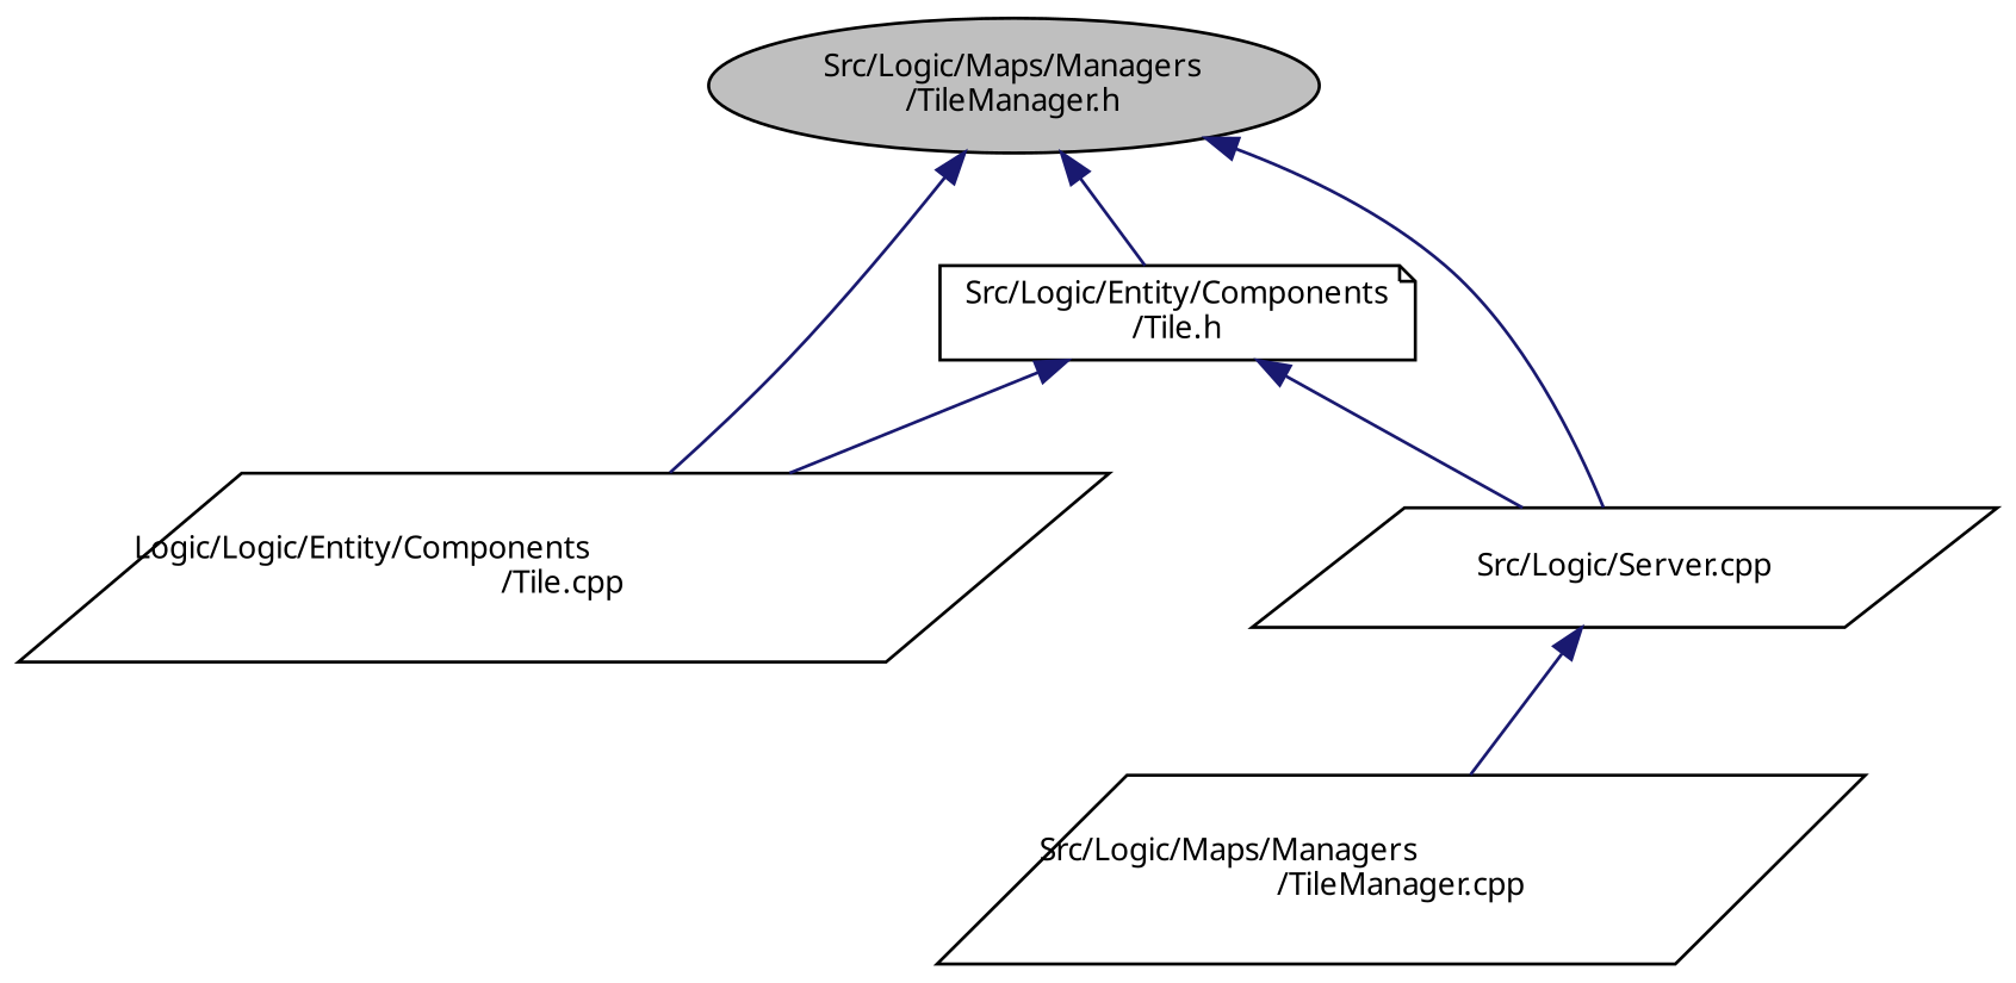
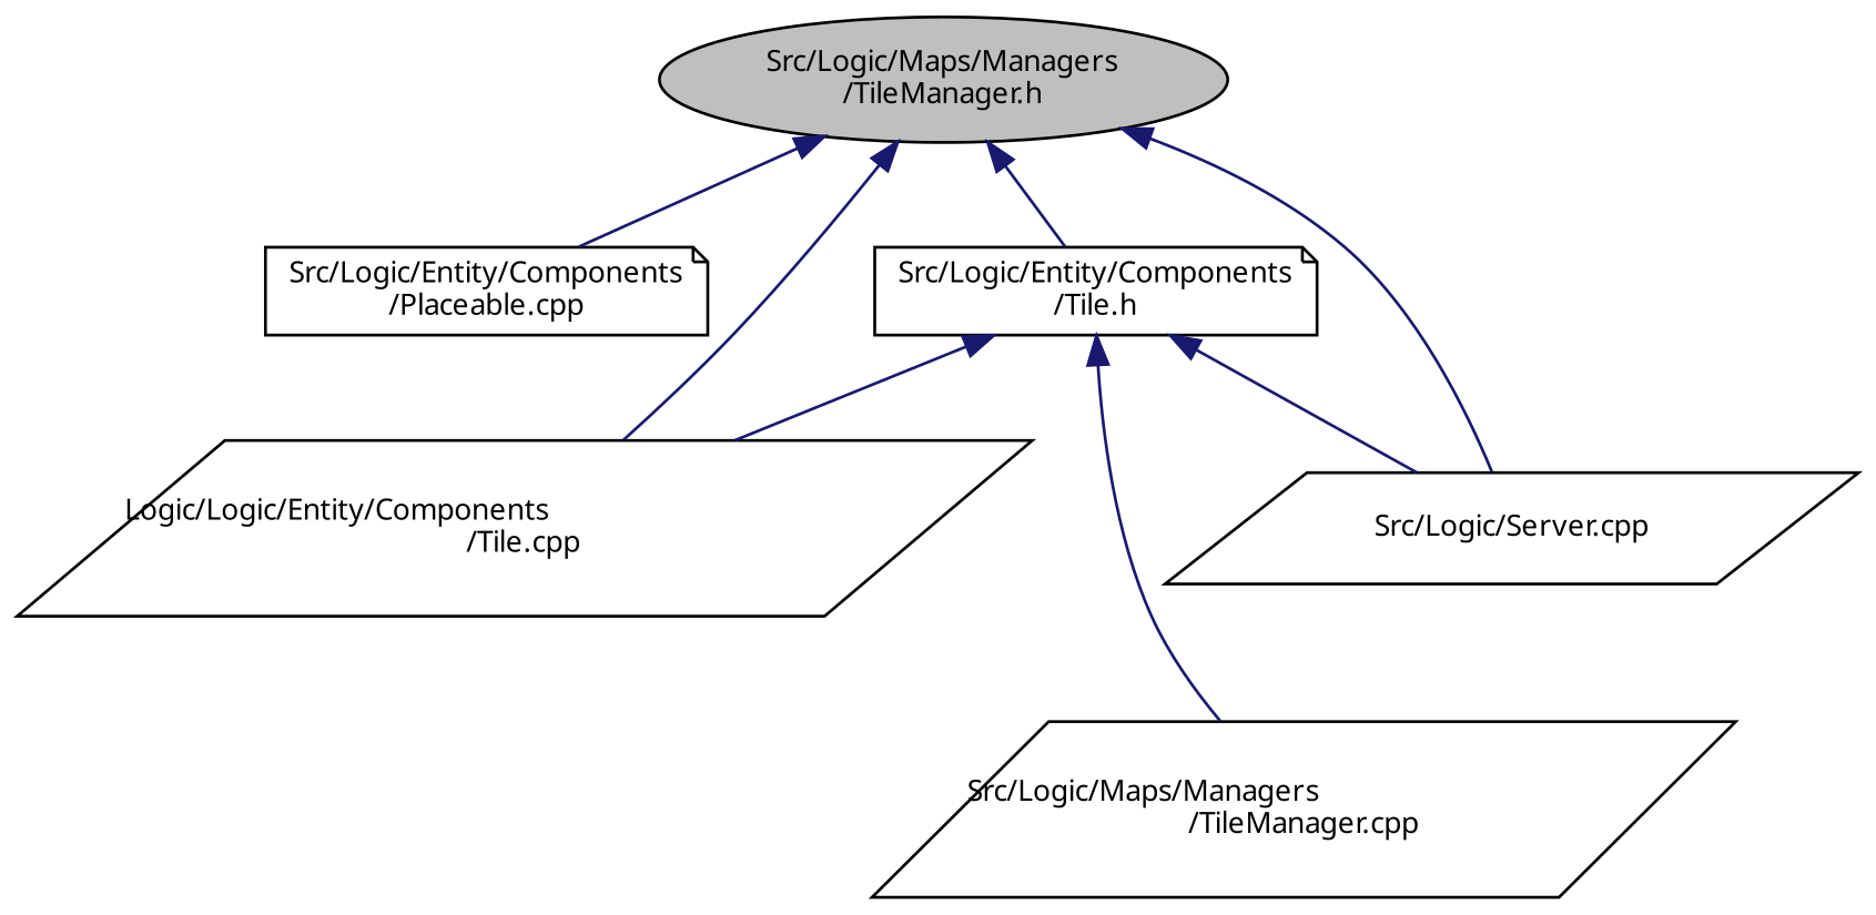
  digraph {
    fontname="Noto Sans"
    node [color=black fillcolor=white fontname="Noto Sans" fontsize=10 shape=parallelogram style=filled]
    edge [color=midnightblue dir=back fontname="Noto Sans" fontsize=10 labelfontname=FreeSans labelfontsize=10 style=solid]
    n1 [fillcolor=grey75 fontcolor=black height=0.2 label="Src/Logic/Maps/Managers\l/TileManager.h" shape=ellipse width=0.4]
+   n2 [height=0.2 label="Src/Logic/Entity/Components\l/Placeable.cpp" shape=note width=0.4]
    n3 [height=0.2 label="Src/Logic/Entity/Components\l/Tile.h" shape=note width=0.4]
    n4 [height=0.2 label="Logic/Logic/Entity/Components\l/Tile.cpp" width=0.4]
    n5 [height=0.2 label="Src/Logic/Server.cpp" width=0.4]
    n6 [height=0.2 label="Src/Logic/Maps/Managers\l/TileManager.cpp" width=0.4]
+   n1 -> n2
    n1 -> n3
    n1 -> n4
    n1 -> n5
    n3 -> n4
    n3 -> n5
-   n5 -> n6
+   n3 -> n6
  }
